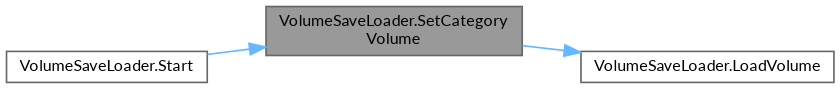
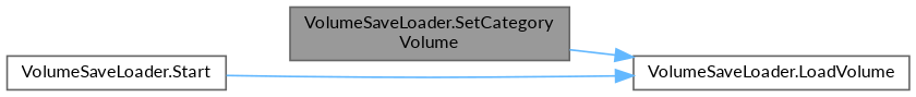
  digraph {
    fontname=Lato
    rankdir=RL
    node [color=grey40 fillcolor=white fontname=Lato fontsize=10 shape=box style=filled]
    edge [color=steelblue1 dir=back fontname=Lato fontsize=10 labelfontname=Helvetica labelfontsize=10 style=solid]
    n1 [color=gray40 fillcolor=grey60 fontcolor=black height=0.2 label="VolumeSaveLoader.SetCategory\lVolume" width=0.4]
    n2 [height=0.2 label="VolumeSaveLoader.LoadVolume" width=0.4]
    n3 [height=0.2 label="VolumeSaveLoader.Start" width=0.4]
    n2 -> n1
-   n1 -> n3
+   n2 -> n3
  }
